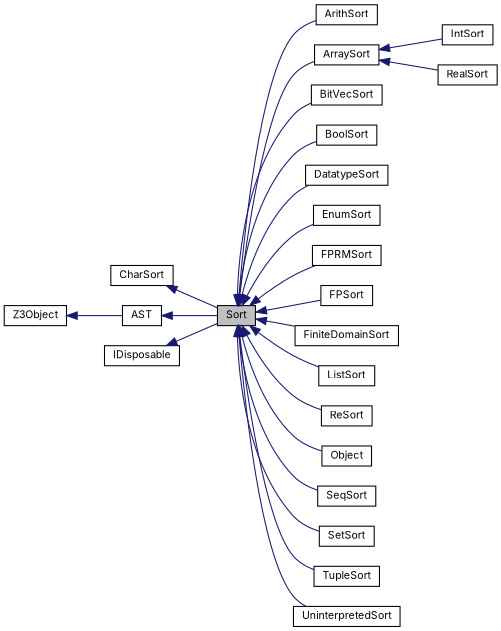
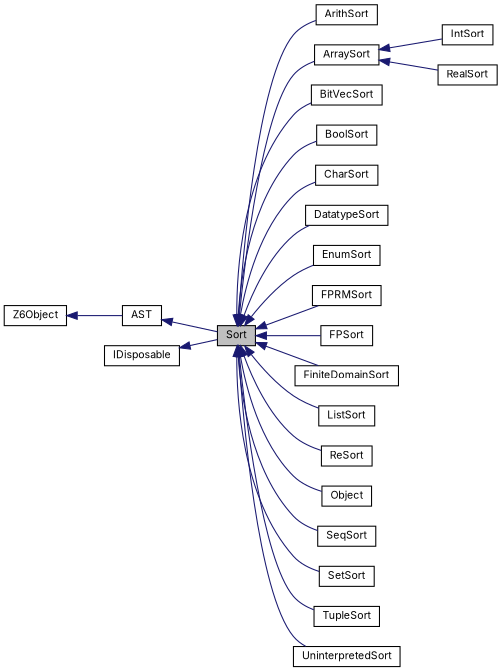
  digraph {
    fontname=Inter
    rankdir=LR
    node [color=black fillcolor=white fontname=Inter fontsize=10 shape=record style=filled]
    edge [color=midnightblue dir=back fontname=Inter fontsize=10 labelfontname=Helvetica labelfontsize=10 style=solid]
    n1 [fillcolor=grey75 fontcolor=black height=0.2 label=Sort width=0.4]
    n2 [height=0.2 label=ArithSort width=0.4]
    n3 [height=0.2 label=ArraySort width=0.4]
    n4 [height=0.2 label=BitVecSort width=0.4]
    n5 [height=0.2 label=BoolSort width=0.4]
    n6 [height=0.2 label=CharSort width=0.4]
    n7 [height=0.2 label=DatatypeSort width=0.4]
    n8 [height=0.2 label=EnumSort width=0.4]
    n9 [height=0.2 label=FPRMSort width=0.4]
    n10 [height=0.2 label=FPSort width=0.4]
    n11 [height=0.2 label=FiniteDomainSort width=0.4]
    n12 [height=0.2 label=ListSort width=0.4]
    n13 [height=0.2 label=ReSort width=0.4]
    n14 [height=0.2 label=Object width=0.4]
    n15 [height=0.2 label=SeqSort width=0.4]
    n16 [height=0.2 label=SetSort width=0.4]
    n17 [height=0.2 label=TupleSort width=0.4]
    n18 [height=0.2 label=UninterpretedSort width=0.4]
    n19 [height=0.2 label=IntSort width=0.4]
    n20 [height=0.2 label=RealSort width=0.4]
    n21 [height=0.2 label=AST width=0.4]
-   n22 [height=0.2 label=Z3Object width=0.4]
+   n22 [height=0.2 label=Z6Object width=0.4]
    n23 [height=0.2 label=IDisposable width=0.4]
    n1 -> n2
    n1 -> n3
    n1 -> n4
    n1 -> n5
-   n6 -> n1
+   n1 -> n6
    n1 -> n7
    n1 -> n8
    n1 -> n9
    n1 -> n10
    n1 -> n11
    n1 -> n12
    n1 -> n13
    n1 -> n14
    n1 -> n15
    n1 -> n16
    n1 -> n17
    n1 -> n18
    n3 -> n19
    n3 -> n20
    n21 -> n1
    n22 -> n21
    n23 -> n1
  }
